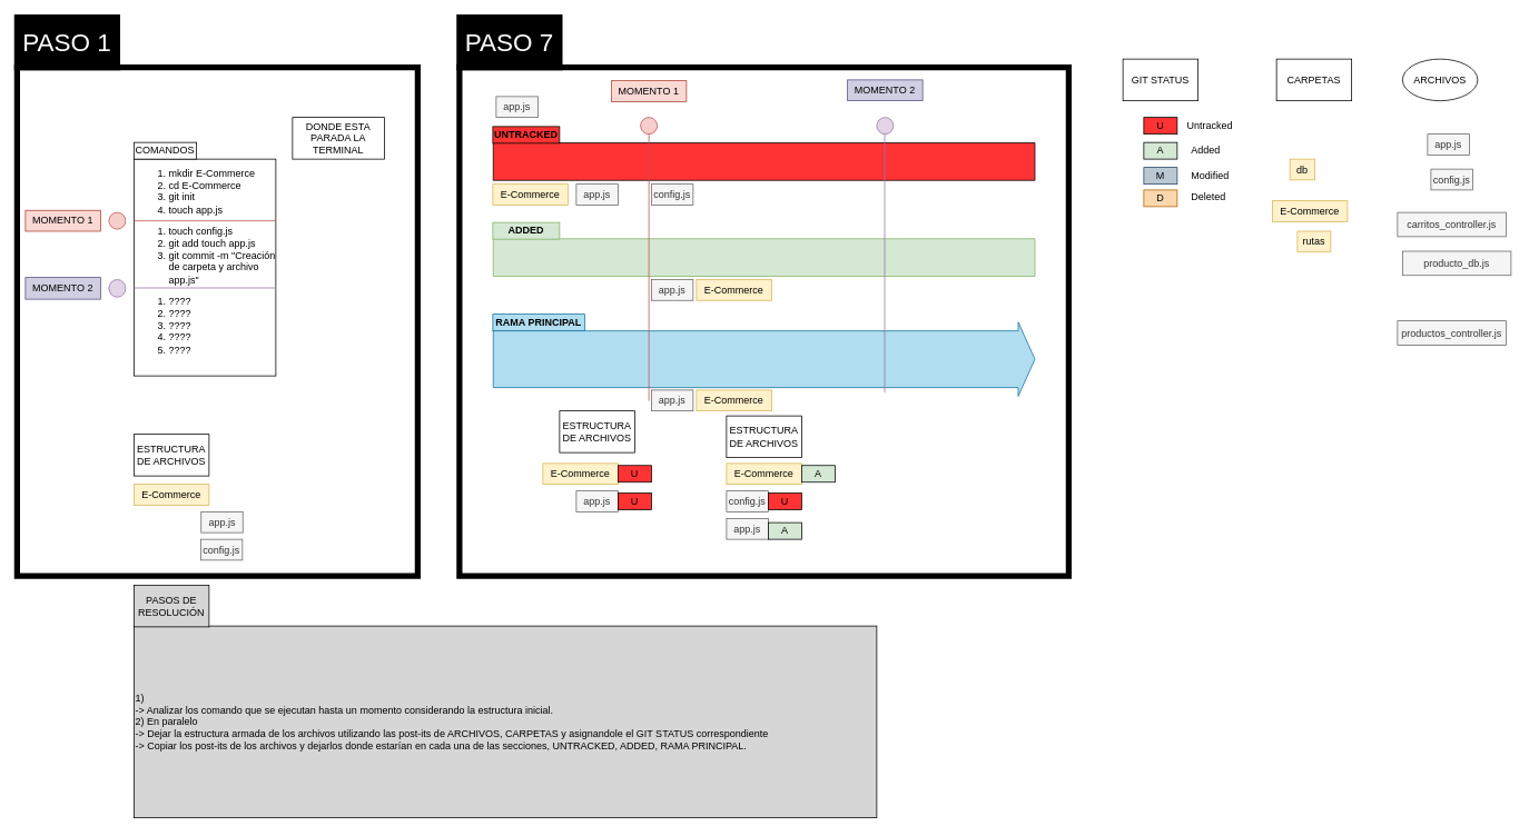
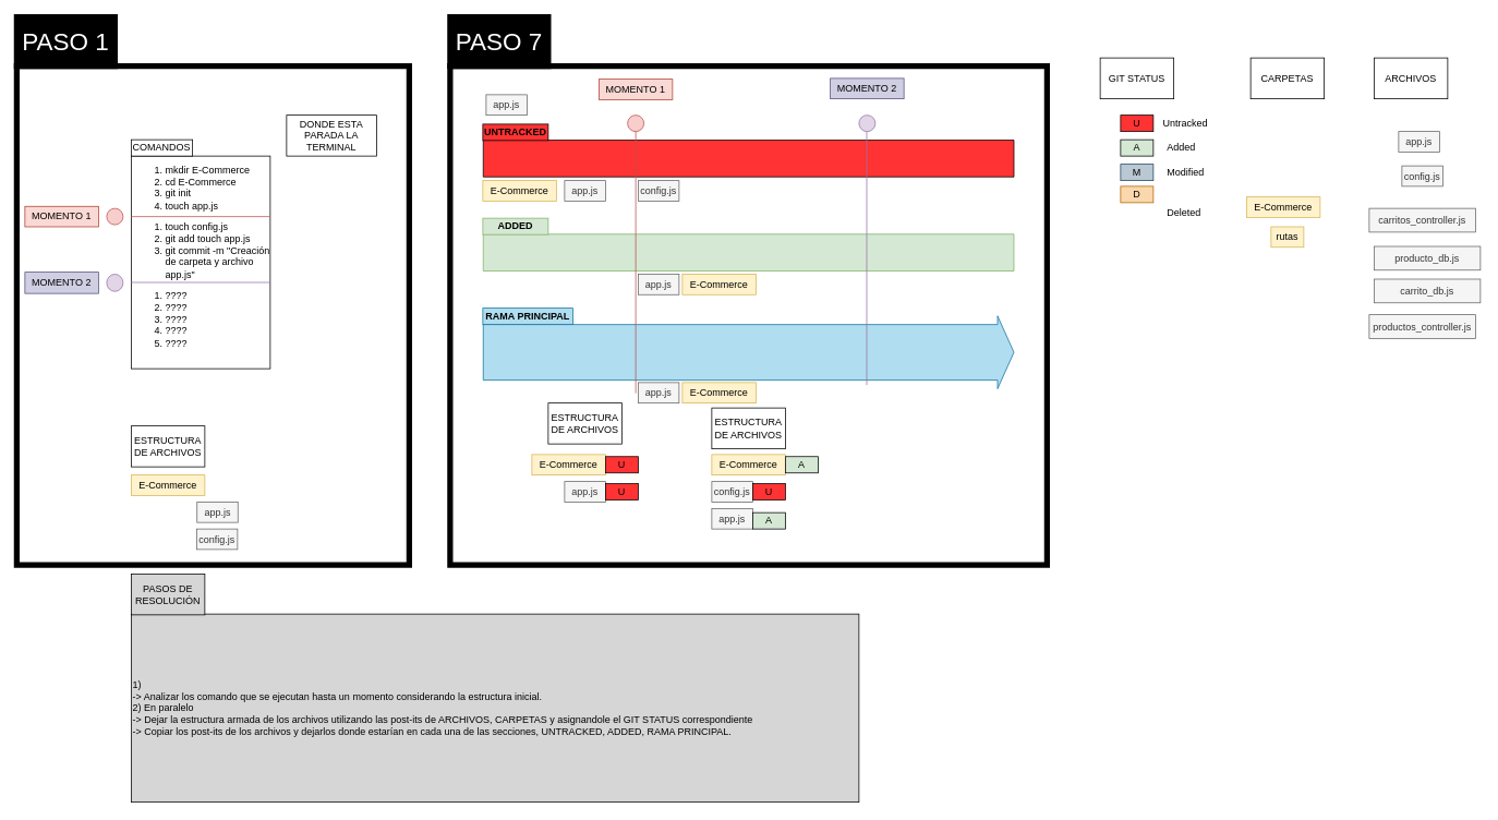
  <mxCell id="0" />
  <mxCell id="1" parent="0" />
  <mxCell id="2" value="" style="shape=flexArrow;endArrow=none;html=1;width=45;endSize=6.33;fillColor=#FF3333;endFill=0;" parent="1" edge="1"><mxGeometry width="50" height="50" relative="1" as="geometry"><mxPoint x="590" y="193" as="sourcePoint" /><mxPoint x="1240" y="193" as="targetPoint" /></mxGeometry></mxCell>
  <mxCell id="3" value="" style="shape=flexArrow;endArrow=none;html=1;width=45;endSize=6.33;fillColor=#d5e8d4;strokeColor=#82b366;endFill=0;" parent="1" edge="1"><mxGeometry width="50" height="50" relative="1" as="geometry"><mxPoint x="590" y="308" as="sourcePoint" /><mxPoint x="1240" y="308" as="targetPoint" /></mxGeometry></mxCell>
  <mxCell id="4" value="UNTRACKED" style="rounded=0;whiteSpace=wrap;html=1;fillColor=#FF3333;fontStyle=1" parent="1" vertex="1"><mxGeometry x="590" y="151" width="80" height="20" as="geometry" /></mxCell>
  <mxCell id="5" value="ADDED" style="rounded=0;whiteSpace=wrap;html=1;fillColor=#d5e8d4;strokeColor=#82b366;fontStyle=1" parent="1" vertex="1"><mxGeometry x="590" y="266" width="80" height="20" as="geometry" /></mxCell>
  <mxCell id="6" value="" style="rounded=0;whiteSpace=wrap;html=1;fontColor=#FFFFFF;align=left;fillColor=none;strokeWidth=7;" parent="1" vertex="1"><mxGeometry x="550" y="80" width="730" height="610" as="geometry" /></mxCell>
  <mxCell id="7" value="&lt;ol&gt;&lt;li&gt;mkdir E-Commerce&lt;/li&gt;&lt;li&gt;cd E-Commerce&lt;/li&gt;&lt;li&gt;git init&lt;/li&gt;&lt;li&gt;touch app.js&lt;/li&gt;&lt;/ol&gt;&lt;ol&gt;&lt;li&gt;touch config.js&lt;/li&gt;&lt;li&gt;git add touch app.js&lt;/li&gt;&lt;li&gt;git commit -m &quot;Creación de carpeta y archivo app.js&quot;&lt;/li&gt;&lt;/ol&gt;&lt;ol&gt;&lt;li&gt;????&lt;/li&gt;&lt;li&gt;????&lt;/li&gt;&lt;li&gt;????&lt;/li&gt;&lt;li&gt;????&lt;/li&gt;&lt;li&gt;????&lt;br&gt;&lt;br&gt;&lt;/li&gt;&lt;/ol&gt;" style="rounded=0;whiteSpace=wrap;html=1;align=left;" parent="1" vertex="1"><mxGeometry x="160" y="190" width="170" height="260" as="geometry" /></mxCell>
  <mxCell id="8" value="COMANDOS" style="rounded=0;whiteSpace=wrap;html=1;" parent="1" vertex="1"><mxGeometry x="160" y="170" width="75" height="20" as="geometry" /></mxCell>
  <mxCell id="9" value="&lt;span&gt;ESTRUCTURA&lt;/span&gt;&lt;br&gt;&lt;span&gt;DE ARCHIVOS&lt;/span&gt;" style="rounded=0;whiteSpace=wrap;html=1;" parent="1" vertex="1"><mxGeometry x="160" y="520" width="90" height="50" as="geometry" /></mxCell>
  <mxCell id="10" value="" style="ellipse;whiteSpace=wrap;html=1;fillColor=#f8cecc;strokeColor=#b85450;" parent="1" vertex="1"><mxGeometry x="130" y="254" width="20" height="20" as="geometry" /></mxCell>
  <mxCell id="11" value="" style="endArrow=none;html=1;entryX=1;entryY=0.25;entryDx=0;entryDy=0;exitX=0;exitY=0.25;exitDx=0;exitDy=0;fillColor=#f8cecc;strokeColor=#b85450;" parent="1" edge="1"><mxGeometry width="50" height="50" relative="1" as="geometry"><mxPoint x="160" y="264" as="sourcePoint" /><mxPoint x="330" y="264" as="targetPoint" /></mxGeometry></mxCell>
  <mxCell id="12" value="" style="ellipse;whiteSpace=wrap;html=1;fillColor=#e1d5e7;strokeColor=#9673a6;" parent="1" vertex="1"><mxGeometry x="130" y="334.5" width="20" height="21" as="geometry" /></mxCell>
  <mxCell id="13" value="" style="endArrow=none;html=1;entryX=1;entryY=0.25;entryDx=0;entryDy=0;exitX=0;exitY=0.25;exitDx=0;exitDy=0;fillColor=#e1d5e7;strokeColor=#9673a6;" parent="1" edge="1"><mxGeometry width="50" height="50" relative="1" as="geometry"><mxPoint x="160" y="344.5" as="sourcePoint" /><mxPoint x="330" y="344.5" as="targetPoint" /></mxGeometry></mxCell>
  <mxCell id="14" value="" style="shape=flexArrow;endArrow=classic;html=1;width=68;endSize=6.33;fillColor=#b1ddf0;strokeColor=#10739e;" parent="1" edge="1"><mxGeometry width="50" height="50" relative="1" as="geometry"><mxPoint x="590" y="430" as="sourcePoint" /><mxPoint x="1240" y="430" as="targetPoint" /></mxGeometry></mxCell>
  <mxCell id="15" value="RAMA PRINCIPAL" style="rounded=0;whiteSpace=wrap;html=1;fillColor=#b1ddf0;strokeColor=#10739e;fontStyle=1" parent="1" vertex="1"><mxGeometry x="590" y="376" width="110" height="20" as="geometry" /></mxCell>
  <mxCell id="16" value="" style="ellipse;whiteSpace=wrap;html=1;fillColor=#f8cecc;strokeColor=#b85450;" parent="1" vertex="1"><mxGeometry x="767" y="140" width="20" height="20" as="geometry" /></mxCell>
  <mxCell id="17" value="" style="endArrow=none;html=1;exitX=0.5;exitY=1;exitDx=0;exitDy=0;fillColor=#f8cecc;strokeColor=#b85450;" parent="1" source="16" edge="1"><mxGeometry width="50" height="50" relative="1" as="geometry"><mxPoint x="670" y="179.5" as="sourcePoint" /><mxPoint x="777" y="480" as="targetPoint" /></mxGeometry></mxCell>
  <mxCell id="18" value="&lt;span&gt;ESTRUCTURA&lt;/span&gt;&lt;br&gt;&lt;span&gt;DE ARCHIVOS&lt;/span&gt;" style="rounded=0;whiteSpace=wrap;html=1;" parent="1" vertex="1"><mxGeometry x="670" y="492" width="90" height="50" as="geometry" /></mxCell>
  <mxCell id="19" value="U" style="rounded=0;whiteSpace=wrap;html=1;fillColor=#FF3333;" parent="1" vertex="1"><mxGeometry x="1370" y="140" width="40" height="20" as="geometry" /></mxCell>
  <mxCell id="20" value="A" style="rounded=0;whiteSpace=wrap;html=1;fillColor=#D5E8D4;" parent="1" vertex="1"><mxGeometry x="1370" y="170" width="40" height="20" as="geometry" /></mxCell>
  <mxCell id="21" value="M" style="rounded=0;whiteSpace=wrap;html=1;fillColor=#bac8d3;strokeColor=#23445d;" parent="1" vertex="1"><mxGeometry x="1370" y="200" width="40" height="20" as="geometry" /></mxCell>
  <mxCell id="22" value="" style="ellipse;whiteSpace=wrap;html=1;fillColor=#e1d5e7;strokeColor=#9673a6;" parent="1" vertex="1"><mxGeometry x="1050" y="140" width="20" height="20" as="geometry" /></mxCell>
  <mxCell id="23" value="" style="endArrow=none;html=1;exitX=0.5;exitY=1;exitDx=0;exitDy=0;fillColor=#e1d5e7;strokeColor=#9673a6;" parent="1" edge="1"><mxGeometry width="50" height="50" relative="1" as="geometry"><mxPoint x="1059.5" y="160" as="sourcePoint" /><mxPoint x="1059.5" y="470" as="targetPoint" /></mxGeometry></mxCell>
  <mxCell id="24" value="GIT STATUS" style="rounded=0;whiteSpace=wrap;html=1;" parent="1" vertex="1"><mxGeometry x="1345" y="70" width="90" height="50" as="geometry" /></mxCell>
- <mxCell id="25" value="ARCHIVOS" style="ellipse;whiteSpace=wrap;html=1;" parent="1" vertex="1"><mxGeometry x="1680" y="70" width="90" height="50" as="geometry" /></mxCell>
+ <mxCell id="25" value="ARCHIVOS" style="rounded=0;whiteSpace=wrap;html=1;" parent="1" vertex="1"><mxGeometry x="1680" y="70" width="90" height="50" as="geometry" /></mxCell>
  <mxCell id="26" value="app.js" style="rounded=0;whiteSpace=wrap;html=1;fillColor=#f5f5f5;strokeColor=#666666;fontColor=#333333;" parent="1" vertex="1"><mxGeometry x="594" y="115" width="50" height="25" as="geometry" /></mxCell>
  <mxCell id="27" value="rutas" style="rounded=0;whiteSpace=wrap;html=1;fillColor=#fff2cc;strokeColor=#d6b656;" parent="1" vertex="1"><mxGeometry x="1554" y="276.5" width="40" height="25" as="geometry" /></mxCell>
  <mxCell id="28" value="E-Commerce" style="rounded=0;whiteSpace=wrap;html=1;fillColor=#fff2cc;strokeColor=#d6b656;" parent="1" vertex="1"><mxGeometry x="1524" y="240" width="90" height="25" as="geometry" /></mxCell>
- <mxCell id="29" value="db" style="rounded=0;whiteSpace=wrap;html=1;fillColor=#fff2cc;strokeColor=#d6b656;" parent="1" vertex="1"><mxGeometry x="1545" y="190" width="30" height="25" as="geometry" /></mxCell>
  <mxCell id="30" value="productos_controller.js" style="rounded=0;whiteSpace=wrap;html=1;fillColor=#f5f5f5;strokeColor=#666666;fontColor=#333333;" parent="1" vertex="1"><mxGeometry x="1674" y="384" width="130" height="29" as="geometry" /></mxCell>
  <mxCell id="31" value="carritos_controller.js" style="rounded=0;whiteSpace=wrap;html=1;fillColor=#f5f5f5;strokeColor=#666666;fontColor=#333333;" parent="1" vertex="1"><mxGeometry x="1674" y="254" width="130" height="29" as="geometry" /></mxCell>
  <mxCell id="32" value="producto_db.js" style="rounded=0;whiteSpace=wrap;html=1;fillColor=#f5f5f5;strokeColor=#666666;fontColor=#333333;" parent="1" vertex="1"><mxGeometry x="1680" y="300.5" width="130" height="29" as="geometry" /></mxCell>
+ <mxCell id="33" value="carrito_db.js" style="rounded=0;whiteSpace=wrap;html=1;fillColor=#f5f5f5;strokeColor=#666666;fontColor=#333333;" parent="1" vertex="1"><mxGeometry x="1680" y="340.5" width="130" height="29" as="geometry" /></mxCell>
  <mxCell id="34" value="config.js" style="rounded=0;whiteSpace=wrap;html=1;fillColor=#f5f5f5;strokeColor=#666666;fontColor=#333333;" parent="1" vertex="1"><mxGeometry x="1714" y="202" width="50" height="25" as="geometry" /></mxCell>
  <mxCell id="35" value="CARPETAS" style="rounded=0;whiteSpace=wrap;html=1;" parent="1" vertex="1"><mxGeometry x="1529" y="70" width="90" height="50" as="geometry" /></mxCell>
  <mxCell id="36" value="DONDE ESTA PARADA LA TERMINAL" style="rounded=0;whiteSpace=wrap;html=1;" parent="1" vertex="1"><mxGeometry x="350" y="140" width="110" height="50" as="geometry" /></mxCell>
  <mxCell id="37" style="edgeStyle=none;rounded=0;orthogonalLoop=1;jettySize=auto;html=1;exitX=1;exitY=0.5;exitDx=0;exitDy=0;fillColor=#FF3333;" parent="1" source="36" target="36" edge="1"><mxGeometry relative="1" as="geometry" /></mxCell>
  <mxCell id="38" value="MOMENTO 1" style="rounded=0;whiteSpace=wrap;html=1;fillColor=#fad9d5;strokeColor=#ae4132;" parent="1" vertex="1"><mxGeometry x="30" y="251.5" width="90" height="25" as="geometry" /></mxCell>
  <mxCell id="39" value="MOMENTO 2" style="rounded=0;whiteSpace=wrap;html=1;fillColor=#d0cee2;strokeColor=#56517e;" parent="1" vertex="1"><mxGeometry x="30" y="332" width="90" height="26" as="geometry" /></mxCell>
  <mxCell id="40" value="MOMENTO 1" style="rounded=0;whiteSpace=wrap;html=1;fillColor=#fad9d5;strokeColor=#ae4132;" parent="1" vertex="1"><mxGeometry x="732" y="96" width="90" height="25" as="geometry" /></mxCell>
  <mxCell id="41" value="MOMENTO 2" style="rounded=0;whiteSpace=wrap;html=1;fillColor=#d0cee2;strokeColor=#56517e;" parent="1" vertex="1"><mxGeometry x="1015" y="95" width="90" height="25" as="geometry" /></mxCell>
  <mxCell id="42" value="&lt;span&gt;ESTRUCTURA&lt;/span&gt;&lt;br&gt;&lt;span&gt;DE ARCHIVOS&lt;/span&gt;" style="rounded=0;whiteSpace=wrap;html=1;" parent="1" vertex="1"><mxGeometry x="870" y="498" width="90" height="50" as="geometry" /></mxCell>
  <mxCell id="43" value="D" style="rounded=0;whiteSpace=wrap;html=1;fillColor=#fad7ac;strokeColor=#b46504;" parent="1" vertex="1"><mxGeometry x="1370" y="227" width="40" height="20" as="geometry" /></mxCell>
  <mxCell id="44" value="Untracked" style="text;html=1;align=left;verticalAlign=middle;resizable=0;points=[];autosize=1;" parent="1" vertex="1"><mxGeometry x="1420" y="140" width="70" height="20" as="geometry" /></mxCell>
  <mxCell id="45" value="Added" style="text;html=1;align=left;verticalAlign=middle;resizable=0;points=[];autosize=1;" parent="1" vertex="1"><mxGeometry x="1425" y="170" width="50" height="20" as="geometry" /></mxCell>
  <mxCell id="46" value="Modified" style="text;html=1;align=left;verticalAlign=middle;resizable=0;points=[];autosize=1;" parent="1" vertex="1"><mxGeometry x="1425" y="200" width="60" height="20" as="geometry" /></mxCell>
- <mxCell id="47" value="Deleted" style="text;html=1;align=left;verticalAlign=middle;resizable=0;points=[];autosize=1;" parent="1" vertex="1"><mxGeometry x="1425" y="225" width="60" height="20" as="geometry" /></mxCell>
+ <mxCell id="47" value="Deleted" style="text;html=1;align=left;verticalAlign=middle;resizable=0;points=[];autosize=1;" parent="1" vertex="1"><mxGeometry x="1425" y="250" width="60" height="20" as="geometry" /></mxCell>
  <mxCell id="48" value="1)&lt;br&gt;-&amp;gt; Analizar los comando que se ejecutan hasta un momento considerando la estructura inicial.&lt;br&gt;2) En paralelo&lt;br&gt;-&amp;gt; Dejar la estructura armada de los archivos utilizando las post-its de ARCHIVOS, CARPETAS y asignandole el GIT STATUS correspondiente&lt;br&gt;-&amp;gt; Copiar los post-its de los archivos y dejarlos donde estarían en cada una de las secciones, UNTRACKED, ADDED, RAMA PRINCIPAL." style="rounded=0;whiteSpace=wrap;html=1;align=left;fillColor=#D6D6D6;" parent="1" vertex="1"><mxGeometry x="160" y="750" width="890" height="230" as="geometry" /></mxCell>
  <mxCell id="49" value="PASOS DE RESOLUCIÓN" style="rounded=0;whiteSpace=wrap;html=1;fillColor=#D6D6D6;" parent="1" vertex="1"><mxGeometry x="160" y="701" width="90" height="50" as="geometry" /></mxCell>
  <mxCell id="50" value="" style="rounded=0;whiteSpace=wrap;html=1;fontColor=#FFFFFF;align=left;fillColor=none;strokeWidth=7;" parent="1" vertex="1"><mxGeometry x="20" y="80" width="480" height="610" as="geometry" /></mxCell>
  <mxCell id="51" value="&lt;span style=&quot;font-size: 30px&quot;&gt;PASO 1&lt;/span&gt;" style="rounded=0;whiteSpace=wrap;html=1;strokeWidth=7;fontColor=#FFFFFF;align=center;fillColor=#000000;" parent="1" vertex="1"><mxGeometry x="20" y="20" width="120" height="60" as="geometry" /></mxCell>
  <mxCell id="52" value="" style="edgeStyle=none;rounded=0;orthogonalLoop=1;jettySize=auto;html=1;fillColor=#FF3333;fontColor=#FFFFFF;" parent="1" source="53" target="6" edge="1"><mxGeometry relative="1" as="geometry" /></mxCell>
  <mxCell id="53" value="&lt;span style=&quot;font-size: 30px&quot;&gt;PASO 7&lt;/span&gt;" style="rounded=0;whiteSpace=wrap;html=1;strokeWidth=7;fontColor=#FFFFFF;align=center;fillColor=#000000;" parent="1" vertex="1"><mxGeometry x="550" y="20" width="120" height="60" as="geometry" /></mxCell>
  <mxCell id="54" style="edgeStyle=none;rounded=0;orthogonalLoop=1;jettySize=auto;html=1;exitX=1;exitY=1;exitDx=0;exitDy=0;fillColor=#FF3333;fontColor=#FFFFFF;" parent="1" source="6" target="6" edge="1"><mxGeometry relative="1" as="geometry" /></mxCell>
  <mxCell id="55" value="E-Commerce" style="rounded=0;whiteSpace=wrap;html=1;fillColor=#fff2cc;strokeColor=#d6b656;" parent="1" vertex="1"><mxGeometry x="160" y="580" width="90" height="25" as="geometry" /></mxCell>
  <mxCell id="56" value="app.js" style="rounded=0;whiteSpace=wrap;html=1;fillColor=#f5f5f5;strokeColor=#666666;fontColor=#333333;" parent="1" vertex="1"><mxGeometry x="240.5" y="613" width="50" height="25" as="geometry" /></mxCell>
  <mxCell id="57" value="config.js" style="rounded=0;whiteSpace=wrap;html=1;fillColor=#f5f5f5;strokeColor=#666666;fontColor=#333333;" parent="1" vertex="1"><mxGeometry y="646" width="50" height="25" as="geometry" x="240" /></mxCell>
  <mxCell id="58" value="app.js" style="rounded=0;whiteSpace=wrap;html=1;fillColor=#f5f5f5;strokeColor=#666666;fontColor=#333333;" parent="1" vertex="1"><mxGeometry x="1710" y="160" width="50" height="25" as="geometry" /></mxCell>
  <mxCell id="59" value="E-Commerce" style="rounded=0;whiteSpace=wrap;html=1;fillColor=#fff2cc;strokeColor=#d6b656;" parent="1" vertex="1"><mxGeometry x="650" y="555" width="90" height="25" as="geometry" /></mxCell>
  <mxCell id="60" value="app.js" style="rounded=0;whiteSpace=wrap;html=1;fillColor=#f5f5f5;strokeColor=#666666;fontColor=#333333;" parent="1" vertex="1"><mxGeometry x="690" y="588" width="50" height="25" as="geometry" /></mxCell>
  <mxCell id="61" value="config.js" style="rounded=0;whiteSpace=wrap;html=1;fillColor=#f5f5f5;strokeColor=#666666;fontColor=#333333;" parent="1" vertex="1"><mxGeometry x="870" y="588" width="50" height="25" as="geometry" /></mxCell>
  <mxCell id="62" value="E-Commerce" style="rounded=0;whiteSpace=wrap;html=1;fillColor=#fff2cc;strokeColor=#d6b656;" parent="1" vertex="1"><mxGeometry x="590" y="220" width="90" height="25" as="geometry" /></mxCell>
  <mxCell id="63" value="app.js" style="rounded=0;whiteSpace=wrap;html=1;fillColor=#f5f5f5;strokeColor=#666666;fontColor=#333333;" parent="1" vertex="1"><mxGeometry x="690" y="220" width="50" height="25" as="geometry" /></mxCell>
  <mxCell id="64" value="config.js" style="rounded=0;whiteSpace=wrap;html=1;fillColor=#f5f5f5;strokeColor=#666666;fontColor=#333333;" parent="1" vertex="1"><mxGeometry x="780" y="220" width="50" height="25" as="geometry" /></mxCell>
  <mxCell id="65" value="U" style="rounded=0;whiteSpace=wrap;html=1;fillColor=#FF3333;" parent="1" vertex="1"><mxGeometry x="740" y="557.5" width="40" height="20" as="geometry" /></mxCell>
  <mxCell id="66" value="U" style="rounded=0;whiteSpace=wrap;html=1;fillColor=#FF3333;" parent="1" vertex="1"><mxGeometry x="740" y="590.5" width="40" height="20" as="geometry" /></mxCell>
  <mxCell id="67" value="U" style="rounded=0;whiteSpace=wrap;html=1;fillColor=#FF3333;" parent="1" vertex="1"><mxGeometry x="920" y="590.5" width="40" height="20" as="geometry" /></mxCell>
  <mxCell id="68" value="app.js" style="rounded=0;whiteSpace=wrap;html=1;fillColor=#f5f5f5;strokeColor=#666666;fontColor=#333333;" parent="1" vertex="1"><mxGeometry x="780" y="334.5" width="50" height="25" as="geometry" /></mxCell>
  <mxCell id="69" value="app.js" style="rounded=0;whiteSpace=wrap;html=1;fillColor=#f5f5f5;strokeColor=#666666;fontColor=#333333;" parent="1" vertex="1"><mxGeometry x="870" y="621" width="50" height="25" as="geometry" /></mxCell>
  <mxCell id="70" value="A" style="rounded=0;whiteSpace=wrap;html=1;fillColor=#D5E8D4;" parent="1" vertex="1"><mxGeometry x="920" y="626" width="40" height="20" as="geometry" /></mxCell>
  <mxCell id="71" value="E-Commerce" style="rounded=0;whiteSpace=wrap;html=1;fillColor=#fff2cc;strokeColor=#d6b656;" parent="1" vertex="1"><mxGeometry x="834" y="334.5" width="90" height="25" as="geometry" /></mxCell>
  <mxCell id="72" value="E-Commerce" style="rounded=0;whiteSpace=wrap;html=1;fillColor=#fff2cc;strokeColor=#d6b656;" vertex="1" parent="1"><mxGeometry x="834" y="467" width="90" height="25" as="geometry" /></mxCell>
  <mxCell id="73" value="app.js" style="rounded=0;whiteSpace=wrap;html=1;fillColor=#f5f5f5;strokeColor=#666666;fontColor=#333333;" vertex="1" parent="1"><mxGeometry x="780" y="467" width="50" height="25" as="geometry" /></mxCell>
  <mxCell id="74" value="E-Commerce" style="rounded=0;whiteSpace=wrap;html=1;fillColor=#fff2cc;strokeColor=#d6b656;" vertex="1" parent="1"><mxGeometry x="870" y="555" width="90" height="25" as="geometry" /></mxCell>
  <mxCell id="75" value="A" style="rounded=0;whiteSpace=wrap;html=1;fillColor=#D5E8D4;" vertex="1" parent="1"><mxGeometry x="960" y="557.5" width="40" height="20" as="geometry" /></mxCell>
